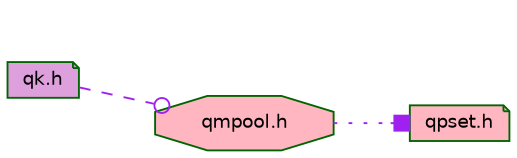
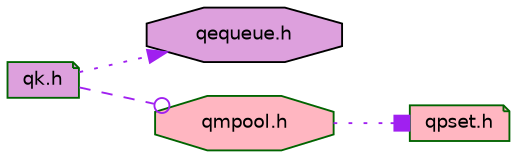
  digraph {
    rankdir=LR
    node [color=darkgreen fillcolor=plum fontname=Helvetica fontsize=10 shape=note style=filled]
    edge [color=purple fontname=Helvetica fontsize=10 labelfontname=Helvetica labelfontsize=10 style=dotted]
    n1 [fontcolor=black height=0.2 label="qk.h" width=0.4]
+   n2 [color=black height=0.2 label="qequeue.h" shape=octagon width=0.4]
    n3 [fillcolor=lightpink height=0.2 label="qmpool.h" shape=octagon width=0.4]
    n4 [fillcolor=lightpink height=0.2 label="qpset.h" width=0.4]
+   n1 -> n2 [arrowhead=normal]
    n1 -> n3 [arrowhead=odot style=dashed]
    n3 -> n4 [arrowhead=box]
  }
